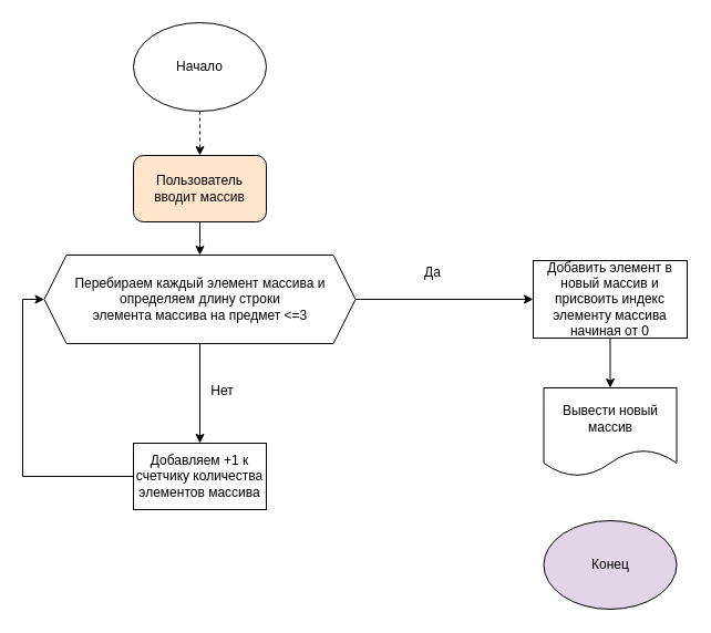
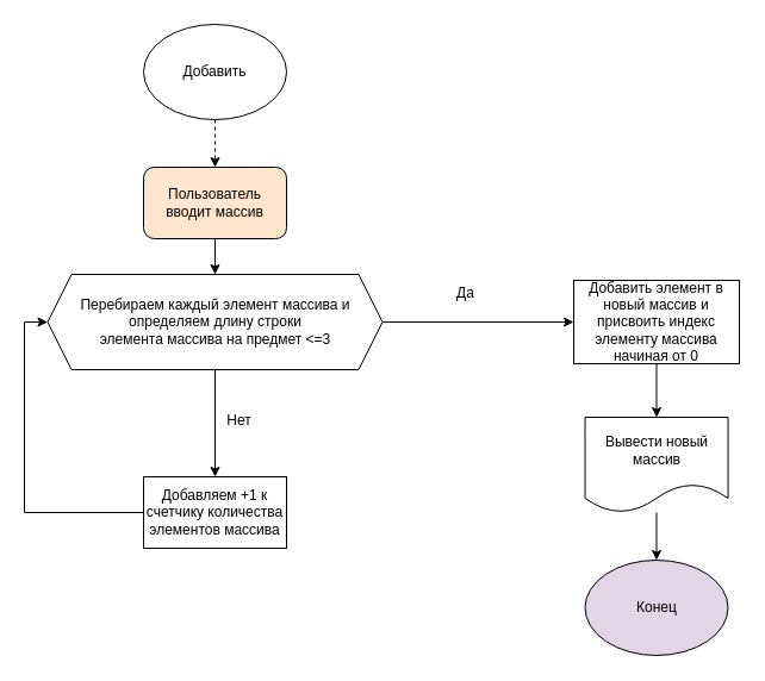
  <mxCell id="0" />
  <mxCell id="1" parent="0" />
  <mxCell id="2" value="" style="edgeStyle=orthogonalEdgeStyle;rounded=0;orthogonalLoop=1;jettySize=auto;html=1;dashed=1;" edge="1" parent="1" source="3" target="5"><mxGeometry relative="1" as="geometry" /></mxCell>
- <mxCell id="3" value="Начало" style="ellipse;whiteSpace=wrap;html=1;" vertex="1" parent="1"><mxGeometry x="120" y="20" width="120" height="80" as="geometry" /></mxCell>
+ <mxCell id="3" value="Добавить" style="ellipse;whiteSpace=wrap;html=1;" vertex="1" parent="1"><mxGeometry x="120" y="20" width="120" height="80" as="geometry" /></mxCell>
  <mxCell id="4" value="" style="edgeStyle=orthogonalEdgeStyle;rounded=0;orthogonalLoop=1;jettySize=auto;html=1;" edge="1" parent="1" source="5"><mxGeometry relative="1" as="geometry"><mxPoint x="180" y="230" as="targetPoint" /></mxGeometry></mxCell>
  <mxCell id="5" value="Пользователь вводит массив" style="rounded=1;whiteSpace=wrap;html=1;fillColor=#ffe6cc;" vertex="1" parent="1"><mxGeometry x="120" y="140" width="120" height="60" as="geometry" /></mxCell>
  <mxCell id="6" value="" style="edgeStyle=orthogonalEdgeStyle;rounded=0;orthogonalLoop=1;jettySize=auto;html=1;" edge="1" parent="1" source="8" target="10"><mxGeometry relative="1" as="geometry" /></mxCell>
  <mxCell id="7" value="" style="edgeStyle=orthogonalEdgeStyle;rounded=0;orthogonalLoop=1;jettySize=auto;html=1;" edge="1" parent="1" source="8" target="12"><mxGeometry relative="1" as="geometry" /></mxCell>
  <mxCell id="8" value="Перебираем каждый элемент массива и определяем длину строки &lt;br&gt;элемента массива на предмет &amp;lt;=3" style="shape=hexagon;perimeter=hexagonPerimeter2;whiteSpace=wrap;html=1;fixedSize=1;" vertex="1" parent="1"><mxGeometry x="39.5" y="230" width="281" height="80" as="geometry" /></mxCell>
  <mxCell id="9" value="" style="edgeStyle=orthogonalEdgeStyle;rounded=0;orthogonalLoop=1;jettySize=auto;html=1;" edge="1" parent="1" source="10" target="14"><mxGeometry relative="1" as="geometry" /></mxCell>
  <mxCell id="10" value="Добавить элемент в новый массив и присвоить индекс элементу массива начиная от 0" style="whiteSpace=wrap;html=1;" vertex="1" parent="1"><mxGeometry x="481" y="235" width="139" height="70" as="geometry" /></mxCell>
  <mxCell id="11" style="edgeStyle=orthogonalEdgeStyle;rounded=0;orthogonalLoop=1;jettySize=auto;html=1;entryX=0;entryY=0.5;entryDx=0;entryDy=0;" edge="1" parent="1" source="12" target="8"><mxGeometry relative="1" as="geometry"><Array as="points"><mxPoint x="20" y="430" /><mxPoint x="20" y="270" /></Array></mxGeometry></mxCell>
  <mxCell id="12" value="Добавляем +1 к счетчику количества элементов массива" style="whiteSpace=wrap;html=1;" vertex="1" parent="1"><mxGeometry x="120" y="400" width="120" height="60" as="geometry" /></mxCell>
+ <mxCell id="13" value="" style="edgeStyle=orthogonalEdgeStyle;rounded=0;orthogonalLoop=1;jettySize=auto;html=1;" edge="1" parent="1" source="14" target="15"><mxGeometry relative="1" as="geometry" /></mxCell>
  <mxCell id="14" value="Вывести новый массив" style="shape=document;whiteSpace=wrap;html=1;boundedLbl=1;" vertex="1" parent="1"><mxGeometry x="490.5" y="350" width="120" height="80" as="geometry" /></mxCell>
  <mxCell id="15" value="Конец" style="ellipse;whiteSpace=wrap;html=1;fillColor=#e1d5e7;" vertex="1" parent="1"><mxGeometry x="490.5" y="470" width="120" height="80" as="geometry" /></mxCell>
  <mxCell id="16" value="Да" style="text;html=1;align=center;verticalAlign=middle;resizable=0;points=[];autosize=1;strokeColor=none;fillColor=none;" vertex="1" parent="1"><mxGeometry x="370" y="231" width="40" height="30" as="geometry" /></mxCell>
  <mxCell id="17" value="Нет" style="text;html=1;align=center;verticalAlign=middle;resizable=0;points=[];autosize=1;strokeColor=none;fillColor=none;" vertex="1" parent="1"><mxGeometry x="180" y="338" width="40" height="30" as="geometry" /></mxCell>
